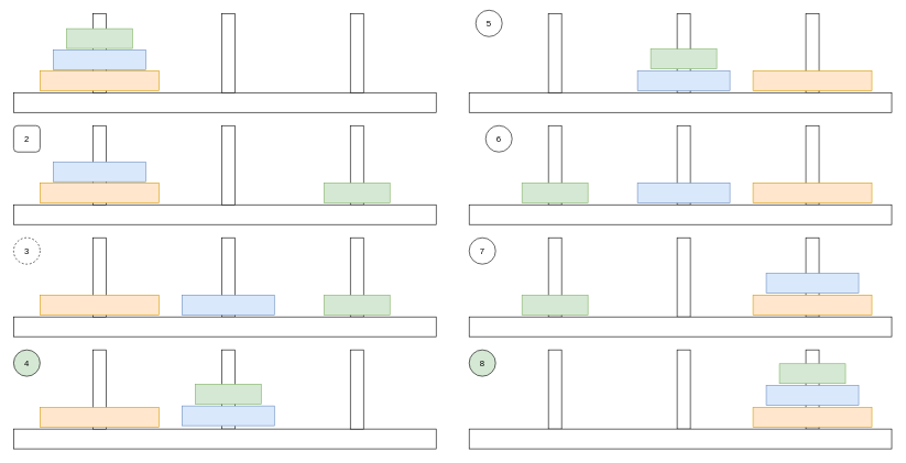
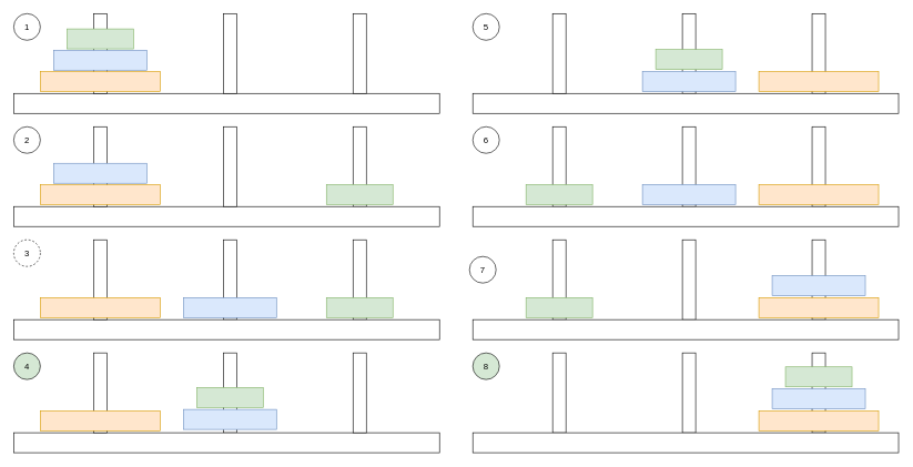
  <mxCell id="0" />
  <mxCell id="1" parent="0" />
  <mxCell id="2" value="" style="rounded=0;whiteSpace=wrap;html=1;" vertex="1" parent="1"><mxGeometry x="530" y="190" width="20" height="120" as="geometry" /></mxCell>
  <mxCell id="3" value="" style="rounded=0;whiteSpace=wrap;html=1;" vertex="1" parent="1"><mxGeometry x="335" y="360" width="20" height="120" as="geometry" /></mxCell>
  <mxCell id="4" value="" style="rounded=0;whiteSpace=wrap;html=1;" vertex="1" parent="1"><mxGeometry x="530" y="360" width="20" height="120" as="geometry" /></mxCell>
  <mxCell id="5" value="" style="rounded=0;whiteSpace=wrap;html=1;" vertex="1" parent="1"><mxGeometry x="335" y="530" width="20" height="120" as="geometry" /></mxCell>
  <mxCell id="6" value="" style="rounded=0;whiteSpace=wrap;html=1;" vertex="1" parent="1"><mxGeometry x="1025" y="20" width="20" height="120" as="geometry" /></mxCell>
  <mxCell id="7" value="" style="rounded=0;whiteSpace=wrap;html=1;" vertex="1" parent="1"><mxGeometry x="1220" y="20" width="20" height="120" as="geometry" /></mxCell>
  <mxCell id="8" value="" style="rounded=0;whiteSpace=wrap;html=1;" vertex="1" parent="1"><mxGeometry x="830" y="190" width="20" height="120" as="geometry" /></mxCell>
  <mxCell id="9" value="" style="rounded=0;whiteSpace=wrap;html=1;" vertex="1" parent="1"><mxGeometry x="1025" y="190" width="20" height="120" as="geometry" /></mxCell>
  <mxCell id="10" value="" style="rounded=0;whiteSpace=wrap;html=1;" vertex="1" parent="1"><mxGeometry x="1220" y="190" width="20" height="120" as="geometry" /></mxCell>
  <mxCell id="11" value="" style="rounded=0;whiteSpace=wrap;html=1;" vertex="1" parent="1"><mxGeometry x="830" y="360" width="20" height="120" as="geometry" /></mxCell>
  <mxCell id="12" value="" style="rounded=0;whiteSpace=wrap;html=1;" vertex="1" parent="1"><mxGeometry x="1025" y="360" width="20" height="120" as="geometry" /></mxCell>
  <mxCell id="13" value="" style="rounded=0;whiteSpace=wrap;html=1;" vertex="1" parent="1"><mxGeometry x="1220" y="360" width="20" height="120" as="geometry" /></mxCell>
  <mxCell id="14" value="" style="rounded=0;whiteSpace=wrap;html=1;" vertex="1" parent="1"><mxGeometry x="830" y="530" width="20" height="120" as="geometry" /></mxCell>
  <mxCell id="15" value="" style="rounded=0;whiteSpace=wrap;html=1;" vertex="1" parent="1"><mxGeometry x="1025" y="530" width="20" height="120" as="geometry" /></mxCell>
  <mxCell id="16" value="" style="rounded=0;whiteSpace=wrap;html=1;" vertex="1" parent="1"><mxGeometry x="1220" y="530" width="20" height="120" as="geometry" /></mxCell>
  <mxCell id="17" value="" style="rounded=0;whiteSpace=wrap;html=1;" vertex="1" parent="1"><mxGeometry x="20" y="140" width="640" height="30" as="geometry" /></mxCell>
  <mxCell id="18" value="" style="rounded=0;whiteSpace=wrap;html=1;" vertex="1" parent="1"><mxGeometry x="140" y="20" width="20" height="120" as="geometry" /></mxCell>
  <mxCell id="19" value="" style="rounded=0;whiteSpace=wrap;html=1;fillColor=#ffe6cc;strokeColor=#d79b00;" vertex="1" parent="1"><mxGeometry x="60" y="107" width="180" height="30" as="geometry" /></mxCell>
  <mxCell id="20" value="" style="rounded=0;whiteSpace=wrap;html=1;fillColor=#dae8fc;strokeColor=#6c8ebf;" vertex="1" parent="1"><mxGeometry x="80" y="75" width="140" height="30" as="geometry" /></mxCell>
  <mxCell id="21" value="" style="rounded=0;whiteSpace=wrap;html=1;fillColor=#d5e8d4;strokeColor=#82b366;" vertex="1" parent="1"><mxGeometry x="100" y="43" width="100" height="30" as="geometry" /></mxCell>
  <mxCell id="22" value="" style="rounded=0;whiteSpace=wrap;html=1;" vertex="1" parent="1"><mxGeometry x="335" y="20" width="20" height="120" as="geometry" /></mxCell>
  <mxCell id="23" value="" style="rounded=0;whiteSpace=wrap;html=1;" vertex="1" parent="1"><mxGeometry x="530" y="20" width="20" height="120" as="geometry" /></mxCell>
  <mxCell id="24" value="" style="rounded=0;whiteSpace=wrap;html=1;" vertex="1" parent="1"><mxGeometry x="20" y="310" width="640" height="30" as="geometry" /></mxCell>
  <mxCell id="25" value="" style="rounded=0;whiteSpace=wrap;html=1;" vertex="1" parent="1"><mxGeometry x="140" y="190" width="20" height="120" as="geometry" /></mxCell>
  <mxCell id="26" value="" style="rounded=0;whiteSpace=wrap;html=1;fillColor=#ffe6cc;strokeColor=#d79b00;" vertex="1" parent="1"><mxGeometry x="60" y="277" width="180" height="30" as="geometry" /></mxCell>
  <mxCell id="27" value="" style="rounded=0;whiteSpace=wrap;html=1;fillColor=#dae8fc;strokeColor=#6c8ebf;" vertex="1" parent="1"><mxGeometry x="80" y="245" width="140" height="30" as="geometry" /></mxCell>
  <mxCell id="28" value="" style="rounded=0;whiteSpace=wrap;html=1;fillColor=#d5e8d4;strokeColor=#82b366;" vertex="1" parent="1"><mxGeometry x="490" y="277" width="100" height="30" as="geometry" /></mxCell>
  <mxCell id="29" value="" style="rounded=0;whiteSpace=wrap;html=1;" vertex="1" parent="1"><mxGeometry x="335" y="190" width="20" height="120" as="geometry" /></mxCell>
  <mxCell id="30" value="" style="rounded=0;whiteSpace=wrap;html=1;" vertex="1" parent="1"><mxGeometry x="20" y="480" width="640" height="30" as="geometry" /></mxCell>
  <mxCell id="31" value="" style="rounded=0;whiteSpace=wrap;html=1;" vertex="1" parent="1"><mxGeometry x="140" y="360" width="20" height="120" as="geometry" /></mxCell>
  <mxCell id="32" value="" style="rounded=0;whiteSpace=wrap;html=1;fillColor=#ffe6cc;strokeColor=#d79b00;" vertex="1" parent="1"><mxGeometry x="60" y="447" width="180" height="30" as="geometry" /></mxCell>
  <mxCell id="33" value="" style="rounded=0;whiteSpace=wrap;html=1;fillColor=#dae8fc;strokeColor=#6c8ebf;" vertex="1" parent="1"><mxGeometry x="275" y="447" width="140" height="30" as="geometry" /></mxCell>
  <mxCell id="34" value="" style="rounded=0;whiteSpace=wrap;html=1;fillColor=#d5e8d4;strokeColor=#82b366;" vertex="1" parent="1"><mxGeometry x="490" y="447" width="100" height="30" as="geometry" /></mxCell>
  <mxCell id="35" value="" style="rounded=0;whiteSpace=wrap;html=1;" vertex="1" parent="1"><mxGeometry x="20" y="650" width="640" height="30" as="geometry" /></mxCell>
  <mxCell id="36" value="" style="rounded=0;whiteSpace=wrap;html=1;" vertex="1" parent="1"><mxGeometry x="140" y="530" width="20" height="120" as="geometry" /></mxCell>
  <mxCell id="37" value="" style="rounded=0;whiteSpace=wrap;html=1;fillColor=#ffe6cc;strokeColor=#d79b00;" vertex="1" parent="1"><mxGeometry x="60" y="617" width="180" height="30" as="geometry" /></mxCell>
  <mxCell id="38" value="" style="rounded=0;whiteSpace=wrap;html=1;fillColor=#dae8fc;strokeColor=#6c8ebf;" vertex="1" parent="1"><mxGeometry x="275" y="615" width="140" height="30" as="geometry" /></mxCell>
  <mxCell id="39" value="" style="rounded=0;whiteSpace=wrap;html=1;fillColor=#d5e8d4;strokeColor=#82b366;" vertex="1" parent="1"><mxGeometry x="295" y="582" width="100" height="30" as="geometry" /></mxCell>
  <mxCell id="40" value="" style="rounded=0;whiteSpace=wrap;html=1;" vertex="1" parent="1"><mxGeometry x="530" y="530" width="20" height="120" as="geometry" /></mxCell>
  <mxCell id="41" value="" style="rounded=0;whiteSpace=wrap;html=1;" vertex="1" parent="1"><mxGeometry x="710" y="140" width="640" height="30" as="geometry" /></mxCell>
  <mxCell id="42" value="" style="rounded=0;whiteSpace=wrap;html=1;" vertex="1" parent="1"><mxGeometry x="830" y="20" width="20" height="120" as="geometry" /></mxCell>
  <mxCell id="43" value="" style="rounded=0;whiteSpace=wrap;html=1;fillColor=#ffe6cc;strokeColor=#d79b00;" vertex="1" parent="1"><mxGeometry x="1140" y="107" width="180" height="30" as="geometry" /></mxCell>
  <mxCell id="44" value="" style="rounded=0;whiteSpace=wrap;html=1;fillColor=#dae8fc;strokeColor=#6c8ebf;" vertex="1" parent="1"><mxGeometry x="965" y="107" width="140" height="30" as="geometry" /></mxCell>
  <mxCell id="45" value="" style="rounded=0;whiteSpace=wrap;html=1;fillColor=#d5e8d4;strokeColor=#82b366;" vertex="1" parent="1"><mxGeometry x="985" y="74" width="100" height="30" as="geometry" /></mxCell>
  <mxCell id="46" value="" style="rounded=0;whiteSpace=wrap;html=1;" vertex="1" parent="1"><mxGeometry x="710" y="310" width="640" height="30" as="geometry" /></mxCell>
  <mxCell id="47" value="" style="rounded=0;whiteSpace=wrap;html=1;fillColor=#ffe6cc;strokeColor=#d79b00;" vertex="1" parent="1"><mxGeometry x="1140" y="277" width="180" height="30" as="geometry" /></mxCell>
  <mxCell id="48" value="" style="rounded=0;whiteSpace=wrap;html=1;fillColor=#dae8fc;strokeColor=#6c8ebf;" vertex="1" parent="1"><mxGeometry x="965" y="277" width="140" height="30" as="geometry" /></mxCell>
  <mxCell id="49" value="" style="rounded=0;whiteSpace=wrap;html=1;fillColor=#d5e8d4;strokeColor=#82b366;" vertex="1" parent="1"><mxGeometry x="790" y="277" width="100" height="30" as="geometry" /></mxCell>
  <mxCell id="50" value="" style="rounded=0;whiteSpace=wrap;html=1;" vertex="1" parent="1"><mxGeometry x="710" y="480" width="640" height="30" as="geometry" /></mxCell>
  <mxCell id="51" value="" style="rounded=0;whiteSpace=wrap;html=1;fillColor=#ffe6cc;strokeColor=#d79b00;" vertex="1" parent="1"><mxGeometry x="1140" y="447" width="180" height="30" as="geometry" /></mxCell>
  <mxCell id="52" value="" style="rounded=0;whiteSpace=wrap;html=1;fillColor=#dae8fc;strokeColor=#6c8ebf;" vertex="1" parent="1"><mxGeometry x="1160" y="414" width="140" height="30" as="geometry" /></mxCell>
  <mxCell id="53" value="" style="rounded=0;whiteSpace=wrap;html=1;fillColor=#d5e8d4;strokeColor=#82b366;" vertex="1" parent="1"><mxGeometry x="790" y="447" width="100" height="30" as="geometry" /></mxCell>
  <mxCell id="54" value="" style="rounded=0;whiteSpace=wrap;html=1;" vertex="1" parent="1"><mxGeometry x="710" y="650" width="640" height="30" as="geometry" /></mxCell>
  <mxCell id="55" value="" style="rounded=0;whiteSpace=wrap;html=1;fillColor=#ffe6cc;strokeColor=#d79b00;" vertex="1" parent="1"><mxGeometry x="1140" y="617" width="180" height="30" as="geometry" /></mxCell>
  <mxCell id="56" value="" style="rounded=0;whiteSpace=wrap;html=1;fillColor=#dae8fc;strokeColor=#6c8ebf;" vertex="1" parent="1"><mxGeometry x="1160" y="584" width="140" height="30" as="geometry" /></mxCell>
  <mxCell id="57" value="" style="rounded=0;whiteSpace=wrap;html=1;fillColor=#d5e8d4;strokeColor=#82b366;" vertex="1" parent="1"><mxGeometry x="1180" y="551" width="100" height="30" as="geometry" /></mxCell>
- <mxCell id="59" value="5" style="ellipse;whiteSpace=wrap;html=1;aspect=fixed;fontSize=13;" vertex="1" parent="1"><mxGeometry x="720" y="15" width="40" height="40" as="geometry" /></mxCell>
- <mxCell id="60" value="2" style="whiteSpace=wrap;html=1;aspect=fixed;fontSize=13;rounded=1;" vertex="1" parent="1"><mxGeometry x="20" y="190" width="40" height="40" as="geometry" /></mxCell>
- <mxCell id="61" value="6" style="ellipse;whiteSpace=wrap;html=1;aspect=fixed;fontSize=13;" vertex="1" parent="1"><mxGeometry x="735" y="190" width="40" height="40" as="geometry" /></mxCell>
+ <mxCell id="58" value="1" style="ellipse;whiteSpace=wrap;html=1;aspect=fixed;fontSize=13;" vertex="1" parent="1"><mxGeometry x="20" y="20" width="40" height="40" as="geometry" /></mxCell>
+ <mxCell id="59" value="5" style="ellipse;whiteSpace=wrap;html=1;aspect=fixed;fontSize=13;" vertex="1" parent="1"><mxGeometry x="710" y="20" width="40" height="40" as="geometry" /></mxCell>
+ <mxCell id="60" value="2" style="ellipse;whiteSpace=wrap;html=1;aspect=fixed;fontSize=13;" vertex="1" parent="1"><mxGeometry x="20" y="190" width="40" height="40" as="geometry" /></mxCell>
+ <mxCell id="61" value="6" style="ellipse;whiteSpace=wrap;html=1;aspect=fixed;fontSize=13;" vertex="1" parent="1"><mxGeometry x="710" y="190" width="40" height="40" as="geometry" /></mxCell>
  <mxCell id="62" value="3" style="ellipse;whiteSpace=wrap;html=1;aspect=fixed;fontSize=13;dashed=1;" vertex="1" parent="1"><mxGeometry x="20" y="360" width="40" height="40" as="geometry" /></mxCell>
  <mxCell id="63" value="4" style="ellipse;whiteSpace=wrap;html=1;aspect=fixed;fontSize=13;fillColor=#d5e8d4;" vertex="1" parent="1"><mxGeometry x="20" y="530" width="40" height="40" as="geometry" /></mxCell>
- <mxCell id="64" value="7" style="ellipse;whiteSpace=wrap;html=1;aspect=fixed;fontSize=13;" vertex="1" parent="1"><mxGeometry x="710" y="360" width="40" height="40" as="geometry" /></mxCell>
+ <mxCell id="64" value="7" style="ellipse;whiteSpace=wrap;html=1;aspect=fixed;fontSize=13;" vertex="1" parent="1"><mxGeometry x="705" y="385" width="40" height="40" as="geometry" /></mxCell>
  <mxCell id="65" value="8" style="ellipse;whiteSpace=wrap;html=1;aspect=fixed;fontSize=13;fillColor=#d5e8d4;" vertex="1" parent="1"><mxGeometry x="710" y="530" width="40" height="40" as="geometry" /></mxCell>
